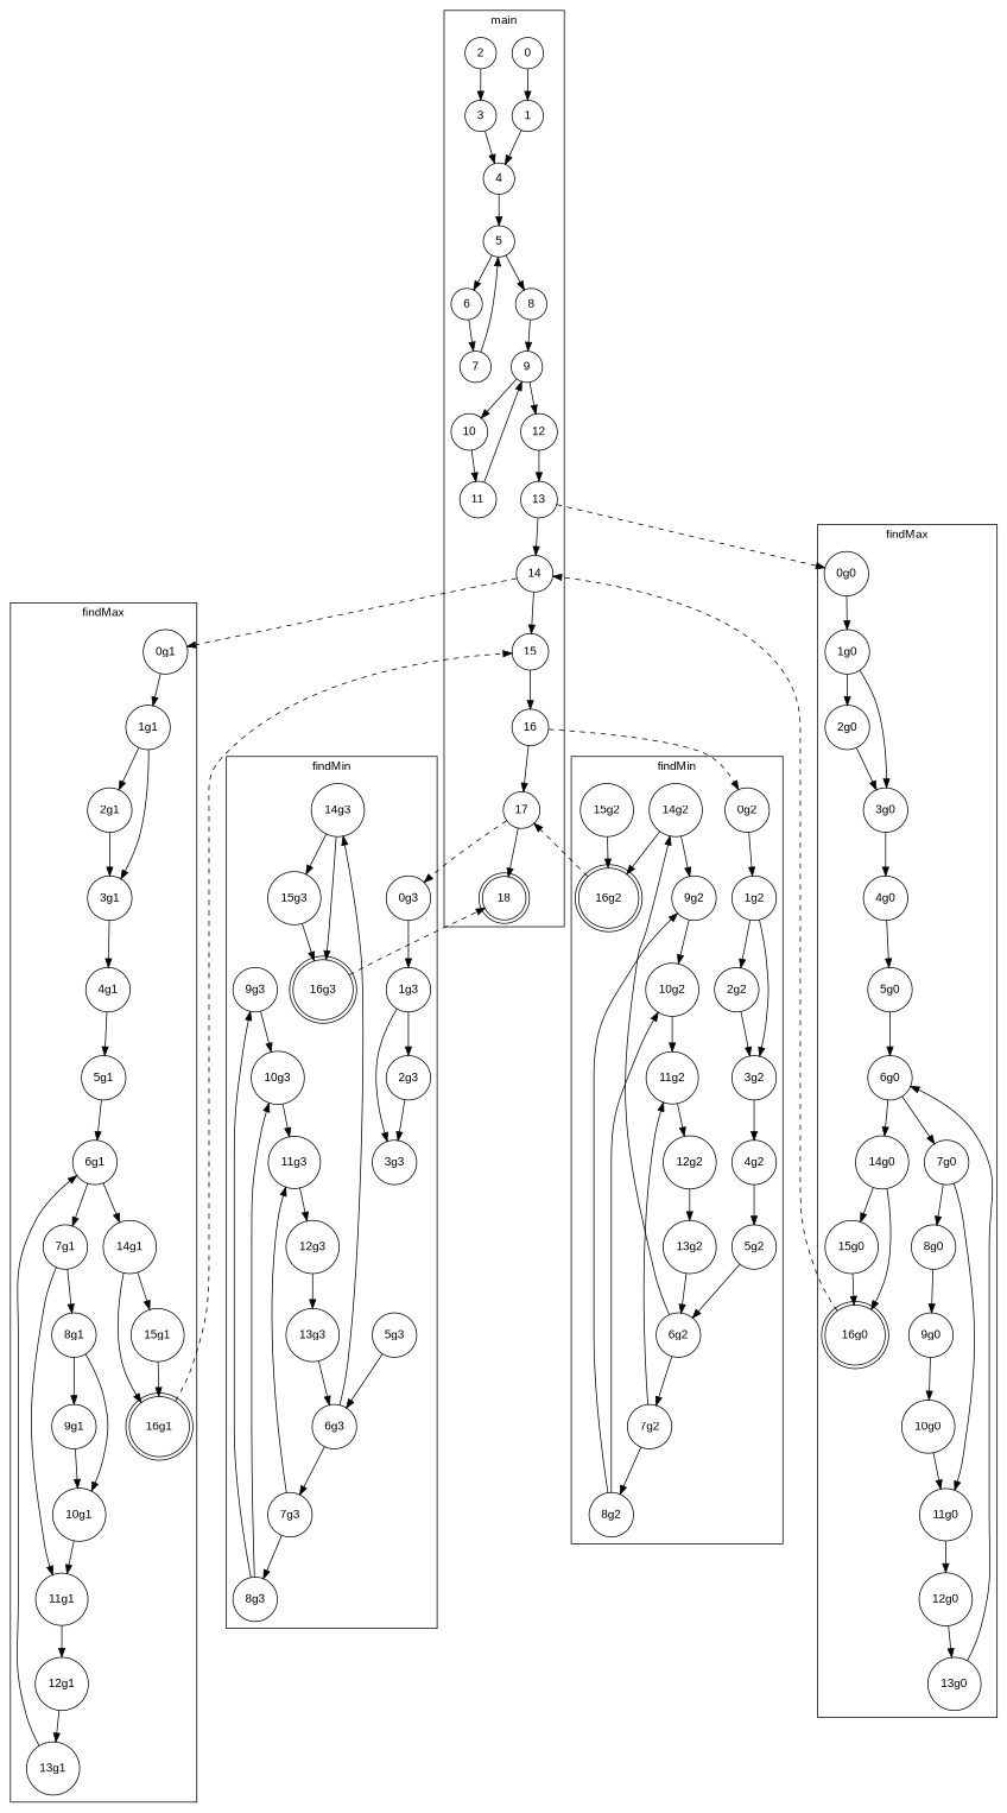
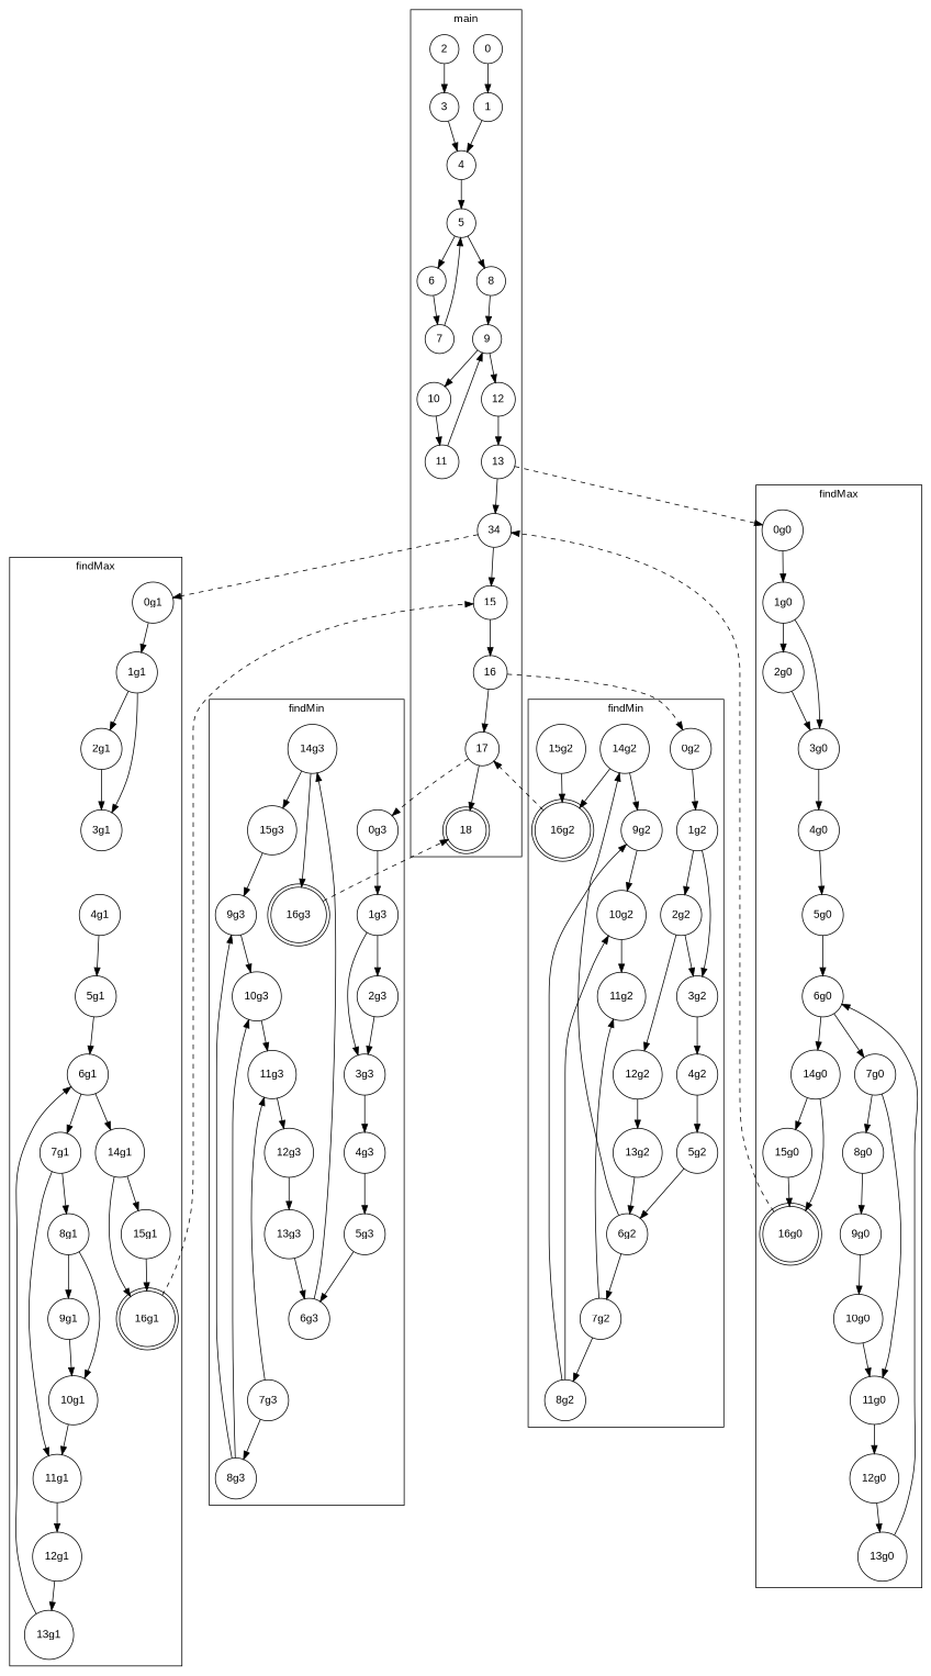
  digraph {
    fontname="Liberation Sans"
    node [fontname="Liberation Sans" shape=circle]
    edge [fontname="Liberation Sans"]
    18 [shape=doublecircle]
    0
    1
    2
    3
    4
    5
    6
    8
    7
    9
    10
    12
    11
    13
-   14
+   14 [label=34]
    15
    16
    17
    "16g0" [shape=doublecircle]
    "0g0"
    "1g0"
    "2g0"
    "3g0"
    "4g0"
    "5g0"
    "6g0"
    "7g0"
    "14g0"
    "8g0"
    "11g0"
    "9g0"
    "10g0"
    "12g0"
    "13g0"
    "15g0"
    "16g1" [shape=doublecircle]
    "0g1"
    "1g1"
    "2g1"
    "3g1"
    "4g1"
    "5g1"
    "6g1"
    "7g1"
    "14g1"
    "8g1"
    "11g1"
    "9g1"
    "10g1"
    "12g1"
    "13g1"
    "15g1"
    "16g2" [shape=doublecircle]
    "0g2"
    "1g2"
    "2g2"
    "3g2"
    "4g2"
    "5g2"
    "6g2"
    "7g2"
    "14g2"
    "8g2"
    "11g2"
    "9g2"
    "10g2"
    "12g2"
    "13g2"
    "15g2"
    "16g3" [shape=doublecircle]
    "0g3"
    "1g3"
    "2g3"
    "3g3"
+   "4g3"
    "5g3"
    "6g3"
    "7g3"
    "14g3"
    "8g3"
    "11g3"
    "9g3"
    "10g3"
    "12g3"
    "13g3"
    "15g3"
    subgraph cluster_1 {
      color=black
      label=main
      18
      0
      1
      2
      3
      4
      5
      6
      8
      7
      9
      10
      12
      11
      13
      14
      15
      16
      17
    }
    subgraph cluster_2 {
      color=black
      label=findMax
      "16g0"
      "0g0"
      "1g0"
      "2g0"
      "3g0"
      "4g0"
      "5g0"
      "6g0"
      "7g0"
      "14g0"
      "8g0"
      "11g0"
      "9g0"
      "10g0"
      "12g0"
      "13g0"
      "15g0"
    }
    subgraph cluster_3 {
      color=black
      label=findMax
      "16g1"
      "0g1"
      "1g1"
      "2g1"
      "3g1"
      "4g1"
      "5g1"
      "6g1"
      "7g1"
      "14g1"
      "8g1"
      "11g1"
      "9g1"
      "10g1"
      "12g1"
      "13g1"
      "15g1"
    }
    subgraph cluster_4 {
      color=black
      label=findMin
      "16g2"
      "0g2"
      "1g2"
      "2g2"
      "3g2"
      "4g2"
      "5g2"
      "6g2"
      "7g2"
      "14g2"
      "8g2"
      "11g2"
      "9g2"
      "10g2"
      "12g2"
      "13g2"
      "15g2"
    }
    subgraph cluster_5 {
      color=black
      label=findMin
      "16g3"
      "0g3"
      "1g3"
      "2g3"
      "3g3"
+     "4g3"
      "5g3"
      "6g3"
      "7g3"
      "14g3"
      "8g3"
      "11g3"
      "9g3"
      "10g3"
      "12g3"
      "13g3"
      "15g3"
    }
    0 -> 1
    1 -> 4
    2 -> 3
    3 -> 4
    4 -> 5
    5 -> 6
    5 -> 8
    6 -> 7
    8 -> 9
    7 -> 5
    9 -> 10
    9 -> 12
    10 -> 11
    12 -> 13
    11 -> 9
    13 -> 14
    13 -> "0g0" [style=dashed]
    14 -> 15
    14 -> "0g1" [style=dashed]
    15 -> 16
    16 -> 17
    16 -> "0g2" [style=dashed]
    17 -> 18
    17 -> "0g3" [style=dashed]
    "16g0" -> 14 [style=dashed]
    "0g0" -> "1g0"
    "1g0" -> "2g0"
    "1g0" -> "3g0"
    "2g0" -> "3g0"
    "3g0" -> "4g0"
    "4g0" -> "5g0"
    "5g0" -> "6g0"
    "6g0" -> "7g0"
    "6g0" -> "14g0"
    "7g0" -> "8g0"
    "7g0" -> "11g0"
    "14g0" -> "16g0"
    "14g0" -> "15g0"
    "8g0" -> "9g0"
    "11g0" -> "12g0"
    "9g0" -> "10g0"
    "10g0" -> "11g0"
    "12g0" -> "13g0"
    "13g0" -> "6g0"
    "15g0" -> "16g0"
    "16g1" -> 15 [style=dashed]
    "0g1" -> "1g1"
    "1g1" -> "2g1"
    "1g1" -> "3g1"
    "2g1" -> "3g1"
-   "3g1" -> "4g1"
    "4g1" -> "5g1"
    "5g1" -> "6g1"
    "6g1" -> "7g1"
    "6g1" -> "14g1"
    "7g1" -> "8g1"
    "7g1" -> "11g1"
    "14g1" -> "16g1"
    "14g1" -> "15g1"
    "8g1" -> "9g1"
    "8g1" -> "10g1"
    "11g1" -> "12g1"
    "9g1" -> "10g1"
    "10g1" -> "11g1"
    "12g1" -> "13g1"
    "13g1" -> "6g1"
    "15g1" -> "16g1"
    "16g2" -> 17 [style=dashed]
    "0g2" -> "1g2"
    "1g2" -> "2g2"
    "1g2" -> "3g2"
    "2g2" -> "3g2"
    "3g2" -> "4g2"
    "4g2" -> "5g2"
    "5g2" -> "6g2"
    "6g2" -> "7g2"
    "6g2" -> "14g2"
    "7g2" -> "8g2"
    "7g2" -> "11g2"
    "14g2" -> "16g2"
    "14g2" -> "9g2"
    "8g2" -> "9g2"
    "8g2" -> "10g2"
-   "11g2" -> "12g2"
+   "2g2" -> "12g2"
    "9g2" -> "10g2"
    "10g2" -> "11g2"
    "12g2" -> "13g2"
    "13g2" -> "6g2"
    "15g2" -> "16g2"
    "16g3" -> 18 [style=dashed]
    "0g3" -> "1g3"
    "1g3" -> "2g3"
    "1g3" -> "3g3"
    "2g3" -> "3g3"
+   "3g3" -> "4g3"
+   "4g3" -> "5g3"
    "5g3" -> "6g3"
-   "6g3" -> "7g3"
    "6g3" -> "14g3"
    "7g3" -> "8g3"
    "7g3" -> "11g3"
    "14g3" -> "16g3"
    "14g3" -> "15g3"
    "8g3" -> "9g3"
    "8g3" -> "10g3"
    "11g3" -> "12g3"
    "9g3" -> "10g3"
    "10g3" -> "11g3"
    "12g3" -> "13g3"
    "13g3" -> "6g3"
-   "15g3" -> "16g3"
+   "15g3" -> "9g3"
  }
